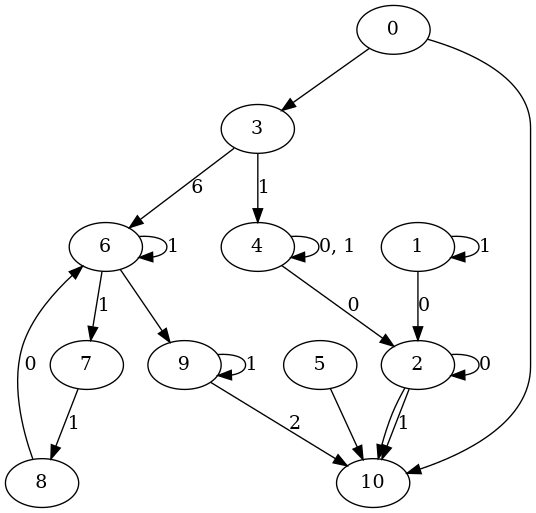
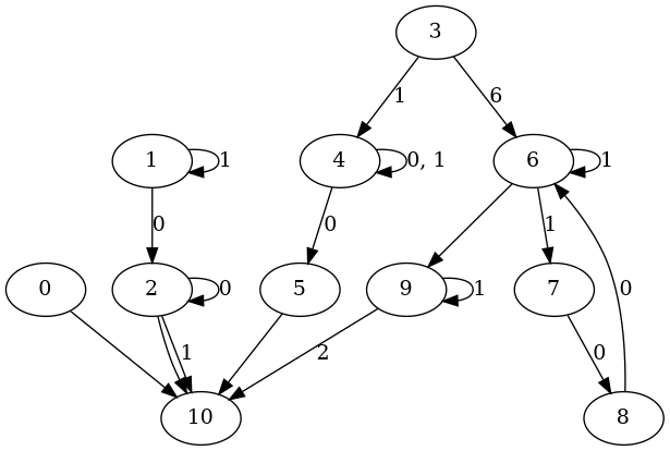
  digraph {
    final=10
    0
    3
    10
    1
    2
    4
    6
    5
    9
    7
    8
-   0 -> 3
    0 -> 10
    3 -> 4 [label=1]
    3 -> 6 [label=6]
    1 -> 1 [label=1]
    1 -> 2 [label=0]
    2 -> 10
    2 -> 10 [label=1]
    2 -> 2 [label=0]
    4 -> 4 [label="0, 1"]
-   4 -> 2 [label=0]
+   4 -> 5 [label=0]
    6 -> 6 [label=1]
    6 -> 9
    6 -> 7 [label=1]
    5 -> 10
    9 -> 10 [label=2]
    9 -> 9 [label=1]
-   7 -> 8 [label=1]
+   7 -> 8 [label=0]
    8 -> 6 [label=0]
  }
